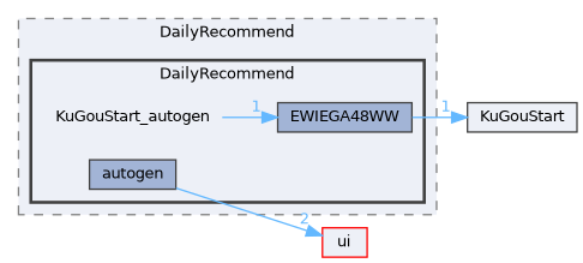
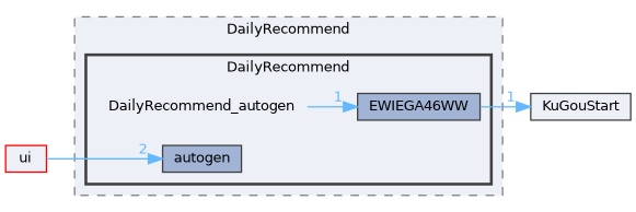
  digraph {
    compound=true
    rankdir=LR
    node [fontname=Helvetica fontsize=10 shape=box color=grey25 fillcolor="#a2b4d6" style=filled]
    edge [color=steelblue1 fontcolor=steelblue1 fontname=Helvetica fontsize=10 headlabel=1 labeldistance=1.5 labelfontname=Helvetica labelfontsize=10]
-   n1 [height=0.2 label=KuGouStart_autogen shape=plaintext width=0.4 color="" fillcolor="" style=""]
-   n2 [height=0.2 label=EWIEGA48WW width=0.4]
+   n1 [height=0.2 label=DailyRecommend_autogen shape=plaintext width=0.4 color="" fillcolor="" style=""]
+   n2 [height=0.2 label=EWIEGA46WW width=0.4]
    n3 [height=0.2 label=autogen width=0.4]
    n4 [fillcolor="#edf0f7" height=0.2 label=KuGouStart width=0.4]
    n5 [color=red fillcolor="#edf0f7" height=0.2 label=ui width=0.4]
    subgraph cluster_1 {
      bgcolor="#edf0f7"
      fontname=Helvetica
      fontsize=10
      label=DailyRecommend
      pencolor=grey50
      style="filled,dashed"
      subgraph cluster_2 {
        bgcolor="#edf0f7"
        fontname=Helvetica
        fontsize=10
        label=DailyRecommend
        pencolor=grey25
        style="filled,bold"
        n1
        n2
        n3
      }
    }
    n1 -> n2
    n2 -> n4
-   n3 -> n5 [headlabel=2]
+   n5 -> n3 [headlabel=2]
  }
